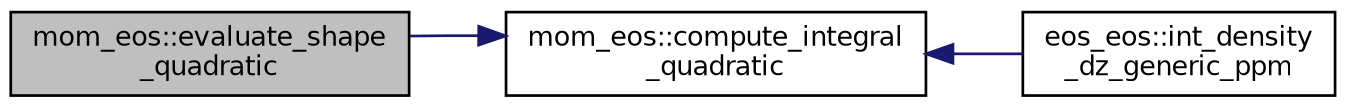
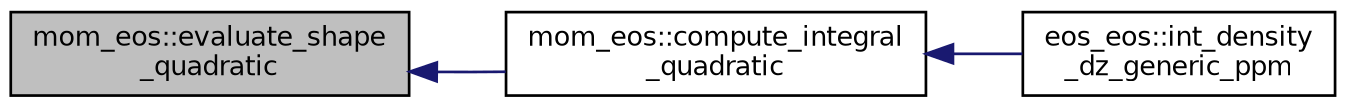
  digraph {
    rankdir=LR
    node [color=black fillcolor=white fontname=Helvetica fontsize=10 shape=record style=filled]
    edge [color=midnightblue dir=back fontname=Helvetica fontsize=10 labelfontname=Helvetica labelfontsize=10 style=solid]
    n1 [fillcolor=grey75 fontcolor=black height=0.2 label="mom_eos::evaluate_shape\l_quadratic" width=0.4]
    n2 [height=0.2 label="mom_eos::compute_integral\l_quadratic" width=0.4]
    n3 [height=0.2 label="eos_eos::int_density\l_dz_generic_ppm" width=0.4]
-   n2 -> n1
+   n1 -> n2
    n2 -> n3
  }
